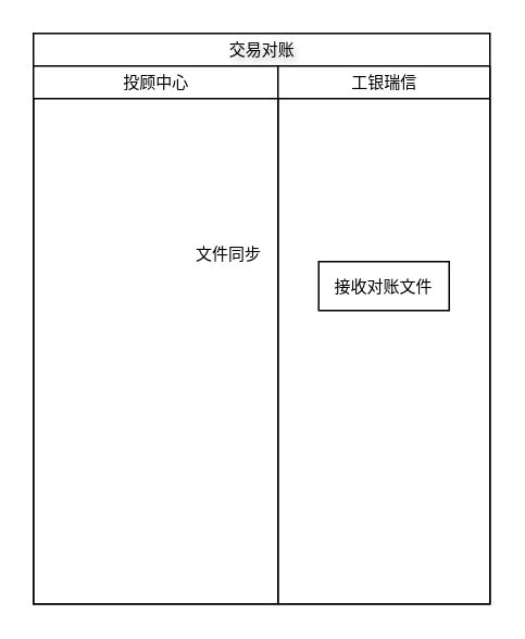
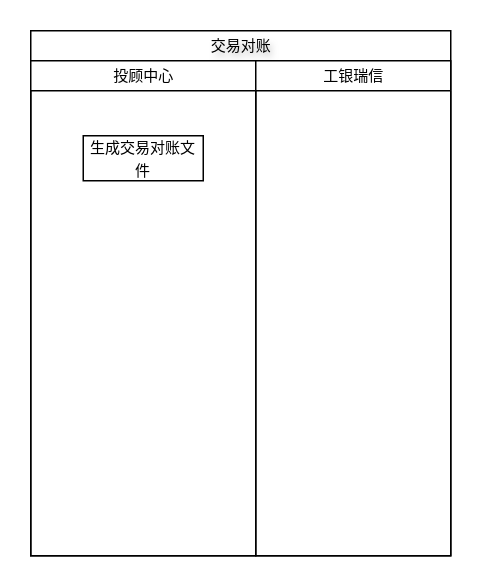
  <mxCell id="0" />
  <mxCell id="1" parent="0" />
  <mxCell id="2" value="&lt;font style=&quot;font-size: 10px;&quot;&gt;交易对账&lt;/font&gt;" style="swimlane;childLayout=stackLayout;resizeParent=1;resizeParentMax=0;startSize=20;html=1;fontSize=10;fontStyle=0;fontFamily=微软雅黑;fontColor=default;textShadow=1;align=center;" vertex="1" parent="1"><mxGeometry x="20" y="20" width="280.0" height="350" as="geometry"><mxRectangle x="230.0" y="240" width="60" height="30" as="alternateBounds" /></mxGeometry></mxCell>
  <mxCell id="3" value="&lt;font face=&quot;微软雅黑&quot; style=&quot;font-size: 10px;&quot;&gt;投顾中心&lt;/font&gt;" style="swimlane;startSize=20;html=1;fontStyle=0" vertex="1" parent="2"><mxGeometry y="20" width="150.0" height="330" as="geometry" /></mxCell>
- <mxCell id="5" value="&lt;span style=&quot;font-size: 10px;&quot;&gt;文件同步&lt;/span&gt;" style="text;html=1;align=center;verticalAlign=middle;whiteSpace=wrap;rounded=0;" vertex="1" parent="3"><mxGeometry x="90.0" y="100" width="60" height="30" as="geometry" /></mxCell>
+ <mxCell id="4" value="&lt;font style=&quot;font-size: 10px;&quot;&gt;生成交易对账文件&lt;/font&gt;" style="rounded=0;whiteSpace=wrap;html=1;" vertex="1" parent="3"><mxGeometry x="35" y="50" width="80" height="30" as="geometry" /></mxCell>
  <mxCell id="6" value="工银瑞信" style="swimlane;startSize=20;html=1;fontSize=10;fontStyle=0" vertex="1" parent="2"><mxGeometry x="150.0" y="20" width="130" height="330" as="geometry" /></mxCell>
- <mxCell id="7" value="&lt;span style=&quot;font-size: 10px;&quot;&gt;接收对账文件&lt;/span&gt;" style="rounded=0;whiteSpace=wrap;html=1;" vertex="1" parent="6"><mxGeometry x="25.0" y="120" width="80" height="30" as="geometry" /></mxCell>
